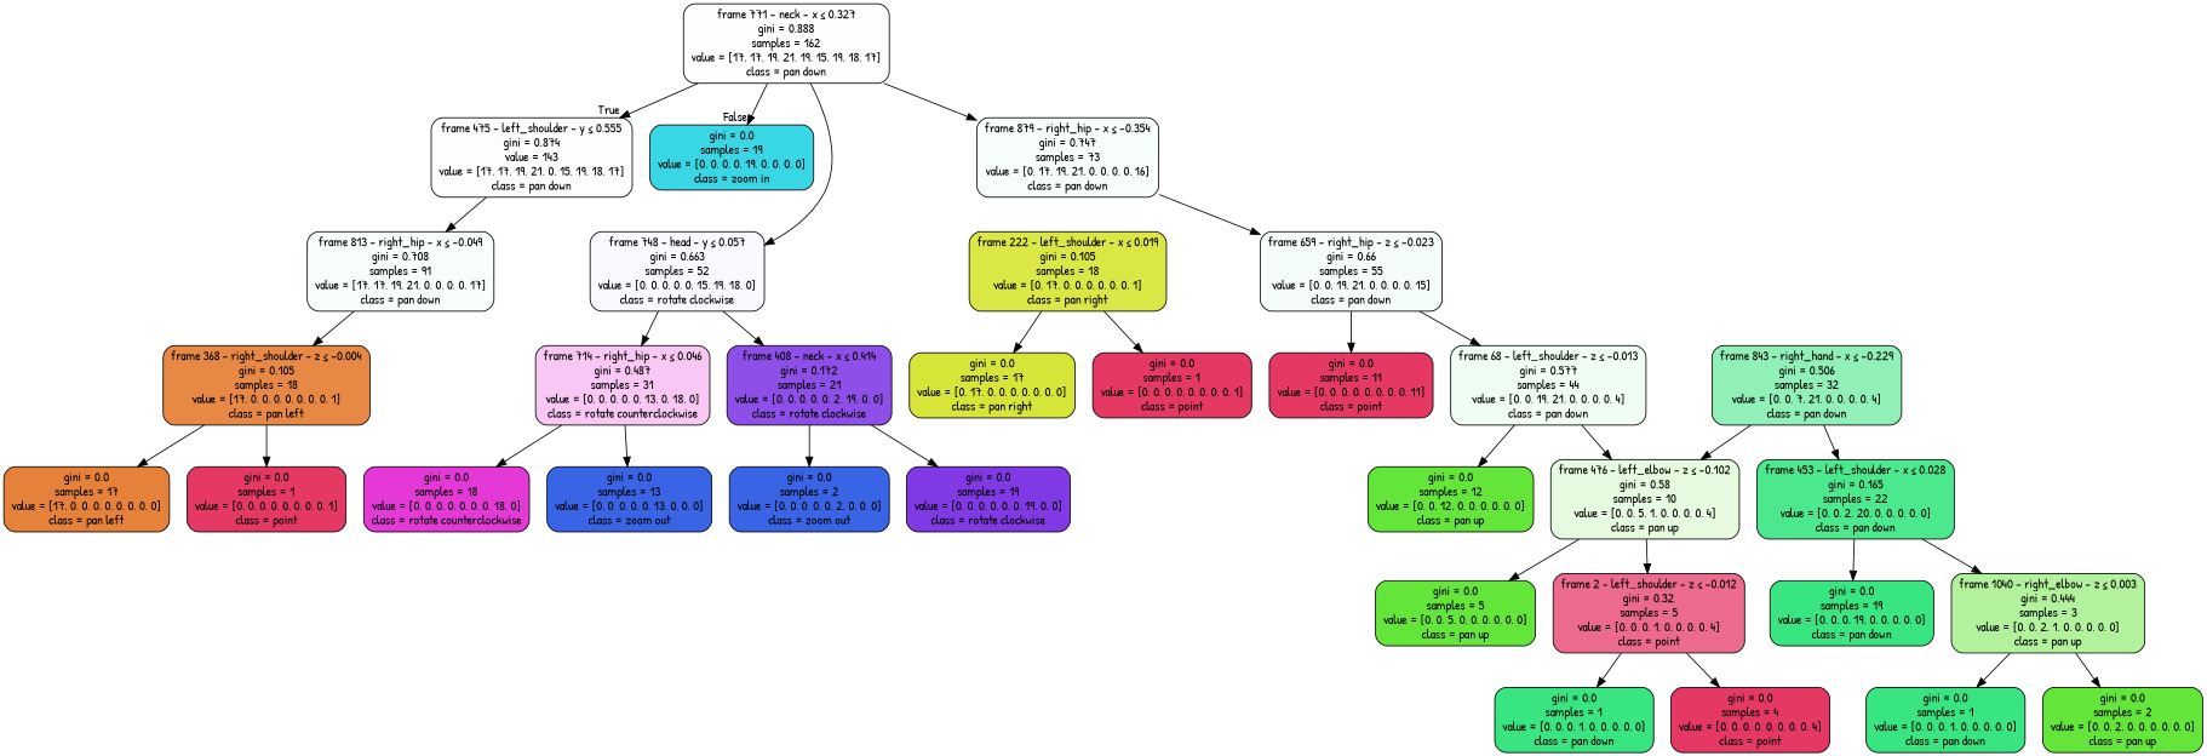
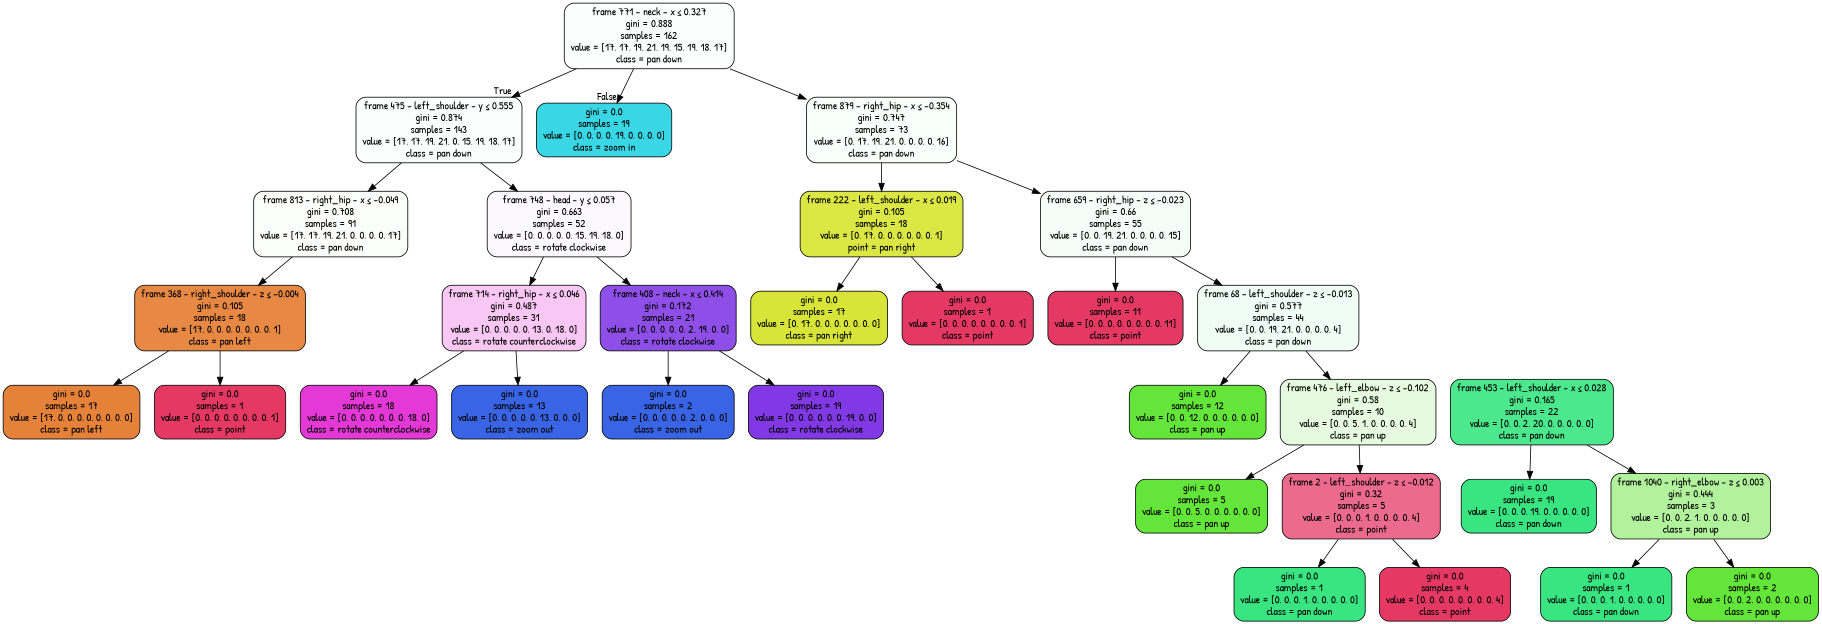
  digraph {
    fontname="Patrick Hand"
    node [color=black fillcolor="#e53964ff" fontname="Patrick Hand" shape=box style="filled, rounded"]
    edge [fontname="Patrick Hand"]
    n1 [fillcolor="#39e58104" label=<frame 771 - neck - x &le; 0.327<br/>gini = 0.888<br/>samples = 162<br/>value = [17, 17, 19, 21, 19, 15, 19, 18, 17]<br/>class = pan down>]
-   n2 [fillcolor="#39e58104" label=<frame 475 - left_shoulder - y &le; 0.555<br/>gini = 0.874<br/>value = 143<br/>value = [17, 17, 19, 21, 0, 15, 19, 18, 17]<br/>class = pan down>]
+   n2 [fillcolor="#39e58104" label=<frame 475 - left_shoulder - y &le; 0.555<br/>gini = 0.874<br/>samples = 143<br/>value = [17, 17, 19, 21, 0, 15, 19, 18, 17]<br/>class = pan down>]
    n3 [fillcolor="#39d7e5ff" label=<gini = 0.0<br/>samples = 19<br/>value = [0, 0, 0, 0, 19, 0, 0, 0, 0]<br/>class = zoom in>]
    n4 [fillcolor="#39e58109" label=<frame 879 - right_hip - x &le; -0.354<br/>gini = 0.747<br/>samples = 73<br/>value = [0, 17, 19, 21, 0, 0, 0, 0, 16]<br/>class = pan down>]
    n5 [fillcolor="#8139e507" label=<frame 748 - head - y &le; 0.057<br/>gini = 0.663<br/>samples = 52<br/>value = [0, 0, 0, 0, 0, 15, 19, 18, 0]<br/>class = rotate clockwise>]
    n6 [fillcolor="#39e58107" label=<frame 813 - right_hip - x &le; -0.049<br/>gini = 0.708<br/>samples = 91<br/>value = [17, 17, 19, 21, 0, 0, 0, 0, 17]<br/>class = pan down>]
    n7 [fillcolor="#e539d747" label=<frame 714 - right_hip - x &le; 0.046<br/>gini = 0.487<br/>samples = 31<br/>value = [0, 0, 0, 0, 0, 13, 0, 18, 0]<br/>class = rotate counterclockwise>]
    n8 [fillcolor="#8139e5e4" label=<frame 408 - neck - x &le; 0.414<br/>gini = 0.172<br/>samples = 21<br/>value = [0, 0, 0, 0, 0, 2, 19, 0, 0]<br/>class = rotate clockwise>]
    n9 [fillcolor="#e58139f0" label=<frame 368 - right_shoulder - z &le; -0.004<br/>gini = 0.105<br/>samples = 18<br/>value = [17, 0, 0, 0, 0, 0, 0, 0, 1]<br/>class = pan left>]
    n10 [fillcolor="#3964e5ff" label=<gini = 0.0<br/>samples = 13<br/>value = [0, 0, 0, 0, 0, 13, 0, 0, 0]<br/>class = zoom out>]
    n11 [fillcolor="#e539d7ff" label=<gini = 0.0<br/>samples = 18<br/>value = [0, 0, 0, 0, 0, 0, 0, 18, 0]<br/>class = rotate counterclockwise>]
    n12 [fillcolor="#8139e5ff" label=<gini = 0.0<br/>samples = 19<br/>value = [0, 0, 0, 0, 0, 0, 19, 0, 0]<br/>class = rotate clockwise>]
    n13 [fillcolor="#3964e5ff" label=<gini = 0.0<br/>samples = 2<br/>value = [0, 0, 0, 0, 0, 2, 0, 0, 0]<br/>class = zoom out>]
-   n14 [fillcolor="#d7e539f0" label=<frame 222 - left_shoulder - x &le; 0.019<br/>gini = 0.105<br/>samples = 18<br/>value = [0, 17, 0, 0, 0, 0, 0, 0, 1]<br/>class = pan right>]
+   n14 [fillcolor="#d7e539f0" label=<frame 222 - left_shoulder - x &le; 0.019<br/>gini = 0.105<br/>samples = 18<br/>value = [0, 17, 0, 0, 0, 0, 0, 0, 1]<br/>point = pan right>]
    n15 [fillcolor="#39e5810e" label=<frame 659 - right_hip - z &le; -0.023<br/>gini = 0.66<br/>samples = 55<br/>value = [0, 0, 19, 21, 0, 0, 0, 0, 15]<br/>class = pan down>]
    n16 [label=<gini = 0.0<br/>samples = 1<br/>value = [0, 0, 0, 0, 0, 0, 0, 0, 1]<br/>class = point>]
    n17 [fillcolor="#e58139ff" label=<gini = 0.0<br/>samples = 17<br/>value = [17, 0, 0, 0, 0, 0, 0, 0, 0]<br/>class = pan left>]
    n18 [fillcolor="#d7e539ff" label=<gini = 0.0<br/>samples = 17<br/>value = [0, 17, 0, 0, 0, 0, 0, 0, 0]<br/>class = pan right>]
    n19 [label=<gini = 0.0<br/>samples = 1<br/>value = [0, 0, 0, 0, 0, 0, 0, 0, 1]<br/>class = point>]
    n20 [label=<gini = 0.0<br/>samples = 11<br/>value = [0, 0, 0, 0, 0, 0, 0, 0, 11]<br/>class = point>]
    n21 [fillcolor="#39e58114" label=<frame 68 - left_shoulder - z &le; -0.013<br/>gini = 0.577<br/>samples = 44<br/>value = [0, 0, 19, 21, 0, 0, 0, 0, 4]<br/>class = pan down>]
    n22 [fillcolor="#64e539ff" label=<gini = 0.0<br/>samples = 12<br/>value = [0, 0, 12, 0, 0, 0, 0, 0, 0]<br/>class = pan up>]
    n23 [fillcolor="#64e5392a" label=<frame 476 - left_elbow - z &le; -0.102<br/>gini = 0.58<br/>samples = 10<br/>value = [0, 0, 5, 1, 0, 0, 0, 0, 4]<br/>class = pan up>]
-   n24 [fillcolor="#39e5818f" label=<frame 843 - right_hand - x &le; -0.229<br/>gini = 0.506<br/>samples = 32<br/>value = [0, 0, 7, 21, 0, 0, 0, 0, 4]<br/>class = pan down>]
    n25 [fillcolor="#39e581e6" label=<frame 453 - left_shoulder - x &le; 0.028<br/>gini = 0.165<br/>samples = 22<br/>value = [0, 0, 2, 20, 0, 0, 0, 0, 0]<br/>class = pan down>]
    n26 [fillcolor="#39e581ff" label=<gini = 0.0<br/>samples = 19<br/>value = [0, 0, 0, 19, 0, 0, 0, 0, 0]<br/>class = pan down>]
    n27 [fillcolor="#64e5397f" label=<frame 1040 - right_elbow - z &le; 0.003<br/>gini = 0.444<br/>samples = 3<br/>value = [0, 0, 2, 1, 0, 0, 0, 0, 0]<br/>class = pan up>]
    n28 [fillcolor="#64e539ff" label=<gini = 0.0<br/>samples = 5<br/>value = [0, 0, 5, 0, 0, 0, 0, 0, 0]<br/>class = pan up>]
    n29 [fillcolor="#e53964bf" label=<frame 2 - left_shoulder - z &le; -0.012<br/>gini = 0.32<br/>samples = 5<br/>value = [0, 0, 0, 1, 0, 0, 0, 0, 4]<br/>class = point>]
    n30 [fillcolor="#39e581ff" label=<gini = 0.0<br/>samples = 1<br/>value = [0, 0, 0, 1, 0, 0, 0, 0, 0]<br/>class = pan down>]
    n31 [fillcolor="#64e539ff" label=<gini = 0.0<br/>samples = 2<br/>value = [0, 0, 2, 0, 0, 0, 0, 0, 0]<br/>class = pan up>]
    n32 [fillcolor="#39e581ff" label=<gini = 0.0<br/>samples = 1<br/>value = [0, 0, 0, 1, 0, 0, 0, 0, 0]<br/>class = pan down>]
    n33 [label=<gini = 0.0<br/>samples = 4<br/>value = [0, 0, 0, 0, 0, 0, 0, 0, 4]<br/>class = point>]
    n1 -> n2 [headlabel=True labelangle=45 labeldistance=2.5]
    n1 -> n3 [headlabel=False labelangle=-45 labeldistance=2.5]
    n1 -> n4
-   n1 -> n5
+   n2 -> n5
    n2 -> n6
+   n4 -> n14
    n4 -> n15
    n5 -> n7
    n5 -> n8
    n6 -> n9
    n7 -> n10
    n7 -> n11
    n8 -> n12
    n8 -> n13
    n9 -> n16
    n9 -> n17
    n14 -> n18
    n14 -> n19
    n15 -> n20
    n15 -> n21
    n21 -> n22
    n21 -> n23
    n23 -> n28
    n23 -> n29
-   n24 -> n23
-   n24 -> n25
    n25 -> n26
    n25 -> n27
    n27 -> n30
    n27 -> n31
    n29 -> n32
    n29 -> n33
  }
